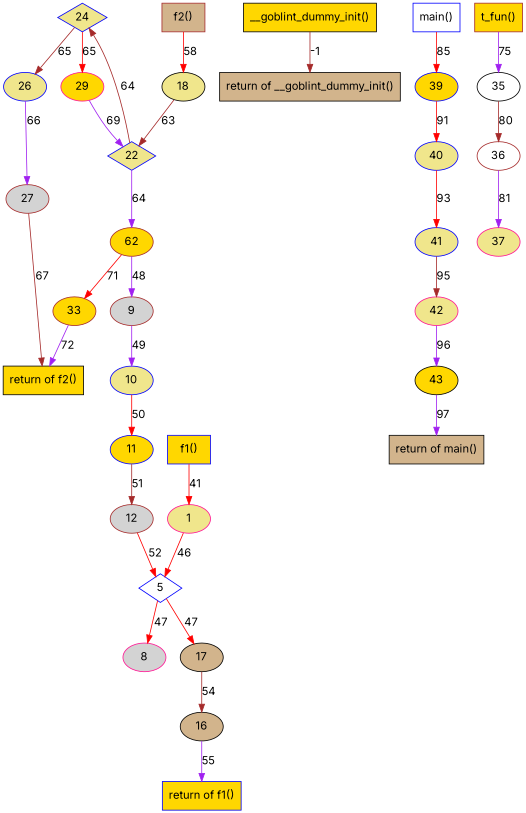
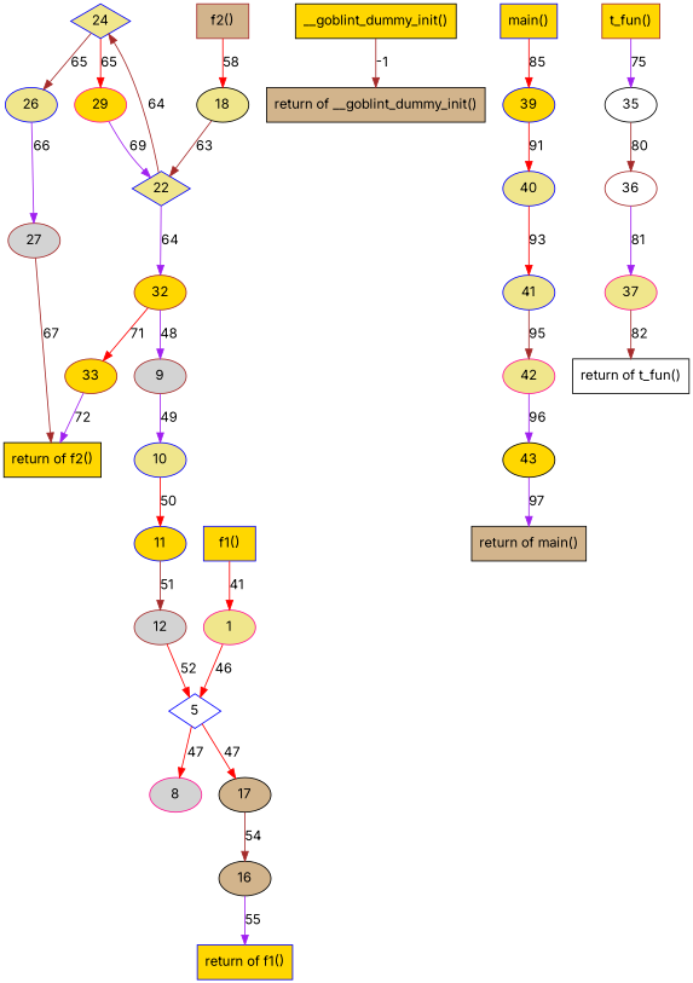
  digraph {
    fontname=Inter
    node [color=blue fillcolor=gold fontname=Inter style=filled]
    edge [color=red fontname=Inter]
    24 [fillcolor=khaki shape=diamond]
    26 [fillcolor=khaki]
    29 [color=deeppink]
    27 [color=brown fillcolor=lightgrey]
    22 [fillcolor=khaki shape=diamond]
    n6 [color=black label="return of f2()" shape=box]
    5 [fillcolor=white shape=diamond]
    8 [color=deeppink fillcolor=lightgrey]
    n9 [color=black fillcolor=tan label=17]
    16 [color=black fillcolor=tan]
    9 [color=brown fillcolor=lightgrey]
    10 [fillcolor=khaki]
-   32 [color=brown label=62]
+   32 [color=brown]
    n14 [color=black label="__goblint_dummy_init()" shape=box]
    n15 [color=black fillcolor=tan label="return of __goblint_dummy_init()" shape=box]
    40 [fillcolor=khaki]
    39
    41 [fillcolor=khaki]
    42 [color=deeppink fillcolor=khaki]
    36 [color=brown fillcolor=white]
    37 [color=deeppink fillcolor=khaki]
+   n22 [color=black fillcolor=white label="return of t_fun()" shape=box]
    n23 [label="return of f1()" shape=box]
    43 [color=black]
    12 [color=brown fillcolor=lightgrey]
    1 [color=deeppink fillcolor=khaki]
    n27 [color=black fillcolor=tan label="return of main()" shape=box]
    33 [color=brown]
    n29 [color=brown fillcolor=tan label="f2()" shape=box]
    18 [color=black fillcolor=khaki]
    11
    n32 [color=brown label="t_fun()" shape=box]
    35 [color=black fillcolor=white]
-   n34 [fillcolor=white label="main()" shape=box]
+   n34 [label="main()" shape=box]
    n35 [label="f1()" shape=box]
    24 -> 26 [color=brown label=65]
    24 -> 29 [label=65]
    26 -> 27 [color=purple label=66]
    29 -> 22 [color=purple label=69]
    27 -> n6 [color=brown label=67]
    22 -> 24 [color=brown label=64]
    22 -> 32 [color=purple label=64]
    5 -> 8 [label=47]
    5 -> n9 [label=47]
    n9 -> 16 [color=brown label=54]
    16 -> n23 [color=purple label=55]
    9 -> 10 [color=purple label=49]
    10 -> 11 [label=50]
    32 -> 9 [color=purple label=48]
    32 -> 33 [label=71]
    n14 -> n15 [color=brown label=-1]
    40 -> 41 [label=93]
    39 -> 40 [label=91]
    41 -> 42 [color=brown label=95]
    42 -> 43 [color=purple label=96]
    36 -> 37 [color=purple label=81]
+   37 -> n22 [color=brown label=82]
    43 -> n27 [color=purple label=97]
    12 -> 5 [label=52]
    1 -> 5 [label=46]
    33 -> n6 [color=purple label=72]
    n29 -> 18 [label=58]
    18 -> 22 [color=brown label=63]
    11 -> 12 [color=brown label=51]
    n32 -> 35 [color=purple label=75]
    35 -> 36 [color=brown label=80]
    n34 -> 39 [label=85]
    n35 -> 1 [label=41]
  }
